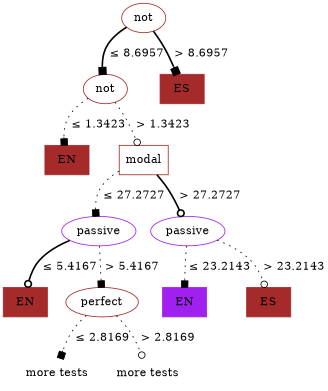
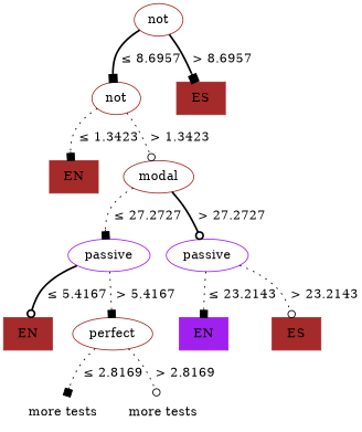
  digraph {
    node [color=brown]
    edge [style=dotted arrowhead=box]
    n1 [label=not]
    n2 [label=not]
    n3 [label=ES shape=box style=filled]
    n4 [label=EN shape=box style=filled]
-   n5 [label=modal shape=box]
+   n5 [label=modal]
    n6 [label=passive color=purple]
    n7 [label=passive color=purple]
    n8 [label=EN shape=box style=filled]
    n9 [label=perfect]
    n10 [label="more tests" shape=none color=purple]
    n11 [label="more tests" shape=none]
    n12 [label=EN shape=box style=filled color=purple]
    n13 [label=ES shape=box style=filled]
    n1 -> n2 [label=" ≤ 8.6957" style=bold]
    n1 -> n3 [label=" > 8.6957" style=bold]
    n2 -> n4 [label=" ≤ 1.3423"]
    n2 -> n5 [label=" > 1.3423" arrowhead=odot]
    n5 -> n6 [label=" ≤ 27.2727"]
    n5 -> n7 [label=" > 27.2727" style=bold arrowhead=odot]
    n6 -> n8 [label=" ≤ 5.4167" style=bold arrowhead=odot]
    n6 -> n9 [label=" > 5.4167"]
    n7 -> n12 [label=" ≤ 23.2143"]
    n7 -> n13 [label=" > 23.2143" arrowhead=odot]
    n9 -> n10 [label=" ≤ 2.8169"]
    n9 -> n11 [label=" > 2.8169" arrowhead=odot]
  }
